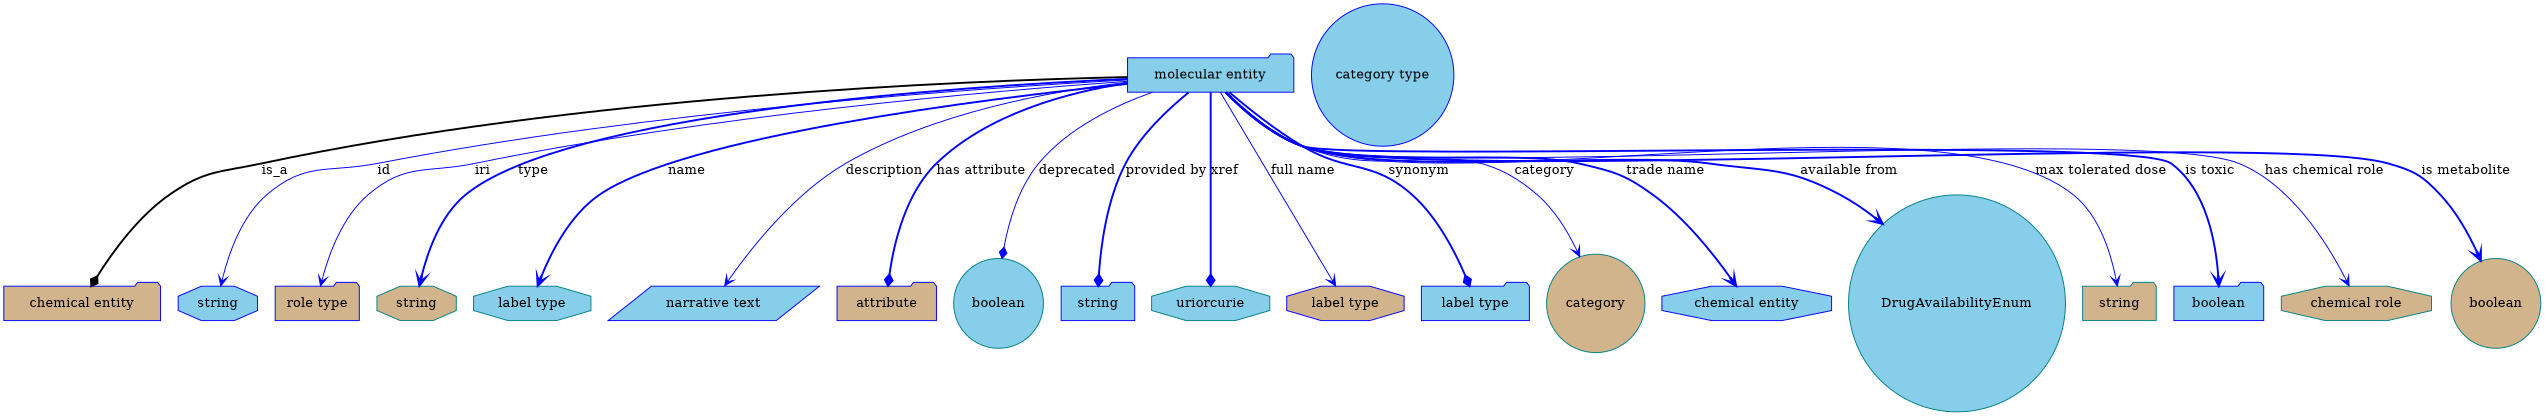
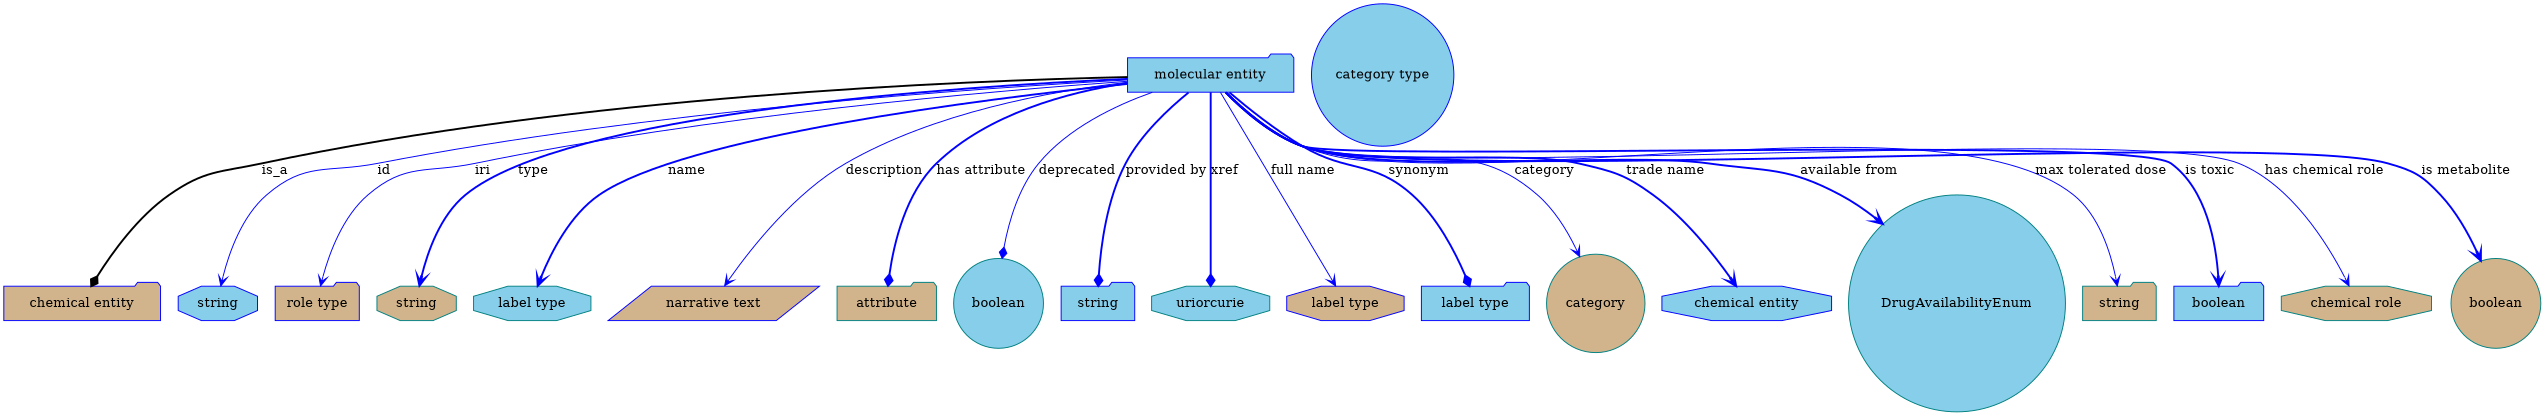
  digraph {
    node [color=blue fillcolor=skyblue shape=folder style=filled]
    edge [arrowhead=vee style=bold color=blue]
    n1 [height=0.5 label="molecular entity" width=2.4192]
    "chemical entity" [fillcolor=tan height=0.5 width=2.2748]
    n3 [height=0.5 label=string shape=octagon width=1.0652]
    n4 [fillcolor=tan height=0.5 label="role type" width=1.2277]
    n5 [color=teal fillcolor=tan height=0.5 label=string shape=octagon width=1.0652]
    n6 [color=teal height=0.5 label="label type" shape=octagon width=1.5707]
-   n7 [height=0.5 label="narrative text" shape=parallelogram width=2.0943]
-   n8 [fillcolor=tan height=0.5 label=attribute width=1.4443]
+   n7 [fillcolor=tan height=0.5 label="narrative text" shape=parallelogram width=2.0943]
+   n8 [color=teal fillcolor=tan height=0.5 label=attribute width=1.4443]
    n9 [color=teal height=0.5 label=boolean shape=circle width=1.2999]
    n10 [height=0.5 label=string width=1.0652]
    n11 [color=teal height=0.5 label=uriorcurie shape=octagon width=1.5887]
    n12 [fillcolor=tan height=0.5 label="label type" shape=octagon width=1.5707]
    n13 [height=0.5 label="label type" width=1.5707]
    category [color=teal fillcolor=tan height=0.5 shape=circle width=1.4263]
    n15 [height=0.5 label="chemical entity" shape=octagon width=2.2748]
    n16 [color=teal height=0.5 label=DrugAvailabilityEnum shape=circle width=3.1594]
    n17 [color=teal fillcolor=tan height=0.5 label=string width=1.0652]
    n18 [height=0.5 label=boolean width=1.2999]
    n19 [color=teal fillcolor=tan height=0.5 label="chemical role" shape=octagon width=2.022]
    n20 [color=teal fillcolor=tan height=0.5 label=boolean shape=circle width=1.2999]
    n21 [height=0.5 label="category type" shape=circle width=2.0762]
    n1 -> "chemical entity" [arrowhead=diamond label=is_a color=""]
    n1 -> n3 [label=id style=solid]
    n1 -> n4 [label=iri style=solid]
    n1 -> n5 [label=type]
    n1 -> n6 [label=name]
    n1 -> n7 [label=description style=solid]
    n1 -> n8 [arrowhead=diamond label="has attribute"]
    n1 -> n9 [arrowhead=diamond label=deprecated style=solid]
    n1 -> n10 [arrowhead=diamond label="provided by"]
    n1 -> n11 [arrowhead=diamond label=xref]
    n1 -> n12 [label="full name" style=solid]
    n1 -> n13 [arrowhead=diamond label=synonym]
    n1 -> category [label=category style=solid]
    n1 -> n15 [label="trade name"]
    n1 -> n16 [label="available from"]
    n1 -> n17 [label="max tolerated dose" style=solid]
    n1 -> n18 [label="is toxic"]
    n1 -> n19 [label="has chemical role" style=solid]
    n1 -> n20 [label="is metabolite"]
  }
